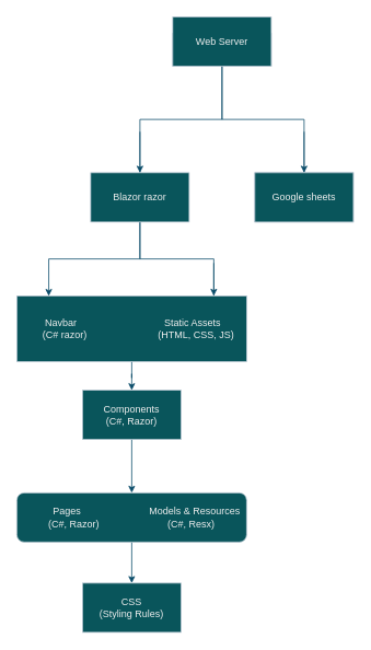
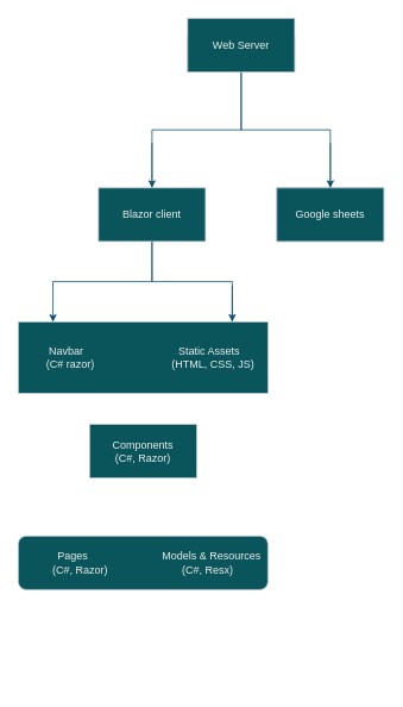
  <mxCell id="0" />
  <mxCell id="1" parent="0" />
  <mxCell id="2" value="Web Server" style="rounded=0;whiteSpace=wrap;html=1;labelBackgroundColor=none;fillColor=#09555B;strokeColor=#BAC8D3;fontColor=#EEEEEE;" vertex="1" parent="1"><mxGeometry x="210" y="40" width="120" height="40" as="geometry" /></mxCell>
  <mxCell id="3" value="" style="endArrow=none;html=1;rounded=0;labelBackgroundColor=none;fontColor=default;strokeColor=#0B4D6A;" edge="1" parent="1" source="22"><mxGeometry width="50" height="50" relative="1" as="geometry"><mxPoint x="269.5" y="160" as="sourcePoint" /><mxPoint x="269.5" y="80" as="targetPoint" /><Array as="points"><mxPoint x="269.5" y="80" /></Array></mxGeometry></mxCell>
  <mxCell id="4" value="" style="endArrow=none;html=1;rounded=0;labelBackgroundColor=none;fontColor=default;strokeColor=#0B4D6A;" edge="1" parent="1"><mxGeometry width="50" height="50" relative="1" as="geometry"><mxPoint x="170" y="210" as="sourcePoint" /><mxPoint x="170" y="160" as="targetPoint" /></mxGeometry></mxCell>
  <mxCell id="5" value="" style="endArrow=none;html=1;rounded=0;labelBackgroundColor=none;fontColor=default;strokeColor=#0B4D6A;" edge="1" parent="1"><mxGeometry width="50" height="50" relative="1" as="geometry"><mxPoint x="370" y="210" as="sourcePoint" /><mxPoint x="370" y="160" as="targetPoint" /></mxGeometry></mxCell>
  <mxCell id="6" value="Google sheets" style="rounded=0;whiteSpace=wrap;html=1;labelBackgroundColor=none;fillColor=#09555B;strokeColor=#BAC8D3;fontColor=#EEEEEE;" vertex="1" parent="1"><mxGeometry x="310" y="210" width="120" height="60" as="geometry" /></mxCell>
  <mxCell id="7" style="edgeStyle=orthogonalEdgeStyle;rounded=0;orthogonalLoop=1;jettySize=auto;html=1;exitX=0.5;exitY=1;exitDx=0;exitDy=0;labelBackgroundColor=none;fontColor=default;strokeColor=#0B4D6A;" edge="1" parent="1" source="6" target="6"><mxGeometry relative="1" as="geometry" /></mxCell>
  <mxCell id="8" value="Google sheets" style="rounded=0;whiteSpace=wrap;html=1;labelBackgroundColor=none;fillColor=#09555B;strokeColor=#BAC8D3;fontColor=#EEEEEE;" vertex="1" parent="1"><mxGeometry x="310" y="210" width="120" height="60" as="geometry" /></mxCell>
  <mxCell id="9" style="edgeStyle=orthogonalEdgeStyle;rounded=0;orthogonalLoop=1;jettySize=auto;html=1;exitX=0.5;exitY=1;exitDx=0;exitDy=0;entryX=0.857;entryY=0;entryDx=0;entryDy=0;entryPerimeter=0;strokeColor=#0B4D6A;" edge="1" parent="1" source="11" target="14"><mxGeometry relative="1" as="geometry" /></mxCell>
  <mxCell id="10" style="edgeStyle=orthogonalEdgeStyle;rounded=0;orthogonalLoop=1;jettySize=auto;html=1;exitX=0.5;exitY=1;exitDx=0;exitDy=0;entryX=0.139;entryY=0.002;entryDx=0;entryDy=0;entryPerimeter=0;strokeColor=#0B4D6A;" edge="1" parent="1" source="11" target="14"><mxGeometry relative="1" as="geometry" /></mxCell>
- <mxCell id="11" value="Blazor razor" style="rounded=0;whiteSpace=wrap;html=1;labelBackgroundColor=none;fillColor=#09555B;strokeColor=#BAC8D3;fontColor=#EEEEEE;" vertex="1" parent="1"><mxGeometry x="110" y="210" width="120" height="60" as="geometry" /></mxCell>
+ <mxCell id="11" value="Blazor client" style="rounded=0;whiteSpace=wrap;html=1;labelBackgroundColor=none;fillColor=#09555B;strokeColor=#BAC8D3;fontColor=#EEEEEE;" vertex="1" parent="1"><mxGeometry x="110" y="210" width="120" height="60" as="geometry" /></mxCell>
  <mxCell id="12" value="" style="endArrow=none;html=1;rounded=0;labelBackgroundColor=none;fontColor=default;strokeColor=#0B4D6A;" edge="1" parent="1"><mxGeometry width="50" height="50" relative="1" as="geometry"><mxPoint x="260" y="360" as="sourcePoint" /><mxPoint x="260" y="320" as="targetPoint" /></mxGeometry></mxCell>
- <mxCell id="13" value="" style="edgeStyle=orthogonalEdgeStyle;rounded=0;orthogonalLoop=1;jettySize=auto;html=1;strokeColor=#0B4D6A;" edge="1" parent="1" source="14" target="16"><mxGeometry relative="1" as="geometry" /></mxCell>
  <mxCell id="14" value="&amp;nbsp;Navbar&amp;nbsp; &amp;nbsp; &amp;nbsp; &amp;nbsp; &amp;nbsp; &amp;nbsp; &amp;nbsp; &amp;nbsp; &amp;nbsp; &amp;nbsp; &amp;nbsp; &amp;nbsp; &amp;nbsp; &amp;nbsp; &amp;nbsp; &amp;nbsp; Static Assets&lt;br&gt;&amp;nbsp; &amp;nbsp; &amp;nbsp;(C# razor)&amp;nbsp; &amp;nbsp; &amp;nbsp; &amp;nbsp; &amp;nbsp; &amp;nbsp; &amp;nbsp; &amp;nbsp; &amp;nbsp; &amp;nbsp; &amp;nbsp; &amp;nbsp; &amp;nbsp; (HTML, CSS, JS)" style="rounded=0;whiteSpace=wrap;html=1;labelBackgroundColor=none;fillColor=#09555B;strokeColor=#BAC8D3;fontColor=#EEEEEE;" vertex="1" parent="1"><mxGeometry x="20" y="360" width="280" height="80" as="geometry" /></mxCell>
- <mxCell id="15" value="" style="edgeStyle=orthogonalEdgeStyle;rounded=0;orthogonalLoop=1;jettySize=auto;html=1;strokeColor=#0B4D6A;" edge="1" parent="1" source="16" target="19"><mxGeometry relative="1" as="geometry" /></mxCell>
  <mxCell id="16" value="Components&lt;br&gt;(C#, Razor)" style="rounded=0;whiteSpace=wrap;html=1;strokeColor=#BAC8D3;fontColor=#EEEEEE;fillColor=#09555B;" vertex="1" parent="1"><mxGeometry x="100" y="475" width="120" height="60" as="geometry" /></mxCell>
  <mxCell id="17" style="edgeStyle=orthogonalEdgeStyle;rounded=0;orthogonalLoop=1;jettySize=auto;html=1;exitX=0.5;exitY=1;exitDx=0;exitDy=0;strokeColor=#0B4D6A;" edge="1" parent="1" source="14" target="14"><mxGeometry relative="1" as="geometry" /></mxCell>
- <mxCell id="18" value="" style="edgeStyle=orthogonalEdgeStyle;rounded=0;orthogonalLoop=1;jettySize=auto;html=1;strokeColor=#0B4D6A;" edge="1" parent="1" source="19" target="23"><mxGeometry relative="1" as="geometry" /></mxCell>
  <mxCell id="19" value="&amp;nbsp; &amp;nbsp; &amp;nbsp; &amp;nbsp; &amp;nbsp; &amp;nbsp;Pages&amp;nbsp; &amp;nbsp; &amp;nbsp; &amp;nbsp; &amp;nbsp; &amp;nbsp; &amp;nbsp; &amp;nbsp; &amp;nbsp; &amp;nbsp; &amp;nbsp; &amp;nbsp; &amp;nbsp;Models &amp;amp; Resources&lt;br&gt;(C#, Razor)&amp;nbsp; &amp;nbsp; &amp;nbsp; &amp;nbsp; &amp;nbsp; &amp;nbsp; &amp;nbsp; &amp;nbsp; &amp;nbsp; &amp;nbsp; &amp;nbsp; &amp;nbsp; &amp;nbsp;(C#, Resx)" style="whiteSpace=wrap;html=1;strokeColor=#BAC8D3;fontColor=#EEEEEE;fillColor=#09555B;rounded=1;" vertex="1" parent="1"><mxGeometry x="20" y="600" width="280" height="60" as="geometry" /></mxCell>
  <mxCell id="20" style="edgeStyle=orthogonalEdgeStyle;rounded=0;orthogonalLoop=1;jettySize=auto;html=1;exitX=0.5;exitY=1;exitDx=0;exitDy=0;strokeColor=#0B4D6A;entryX=0.5;entryY=0;entryDx=0;entryDy=0;" edge="1" parent="1" source="22" target="8"><mxGeometry relative="1" as="geometry"><mxPoint x="270" y="160" as="targetPoint" /></mxGeometry></mxCell>
  <mxCell id="21" style="edgeStyle=orthogonalEdgeStyle;rounded=0;orthogonalLoop=1;jettySize=auto;html=1;exitX=0.5;exitY=1;exitDx=0;exitDy=0;entryX=0.5;entryY=0;entryDx=0;entryDy=0;strokeColor=#0B4D6A;" edge="1" parent="1" source="22" target="11"><mxGeometry relative="1" as="geometry" /></mxCell>
  <mxCell id="22" value="Web Server" style="rounded=0;whiteSpace=wrap;html=1;labelBackgroundColor=none;fillColor=#09555B;strokeColor=#BAC8D3;fontColor=#EEEEEE;" vertex="1" parent="1"><mxGeometry x="210" y="20" width="120" height="60" as="geometry" /></mxCell>
- <mxCell id="23" value="CSS&lt;br&gt;(Styling Rules)" style="rounded=0;whiteSpace=wrap;html=1;strokeColor=#BAC8D3;fontColor=#EEEEEE;fillColor=#09555B;" vertex="1" parent="1"><mxGeometry x="100" y="710" width="120" height="60" as="geometry" /></mxCell>
